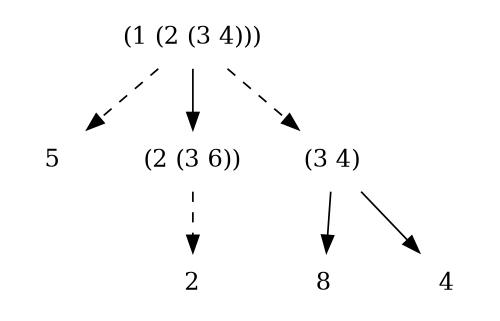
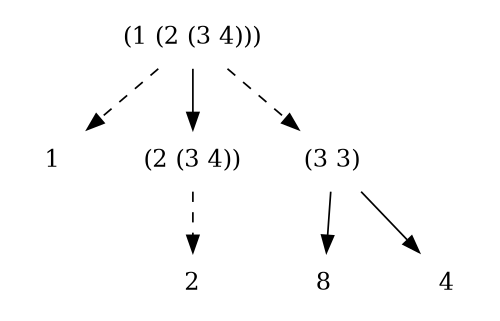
  digraph {
    node [color=brown shape=none]
    edge [style=dashed]
    n1 [color=red label="(1 (2 (3 4)))"]
-   n2 [label=5]
-   n3 [color=darkgreen label="(2 (3 6))"]
-   n4 [color=darkgreen label="(3 4)"]
+   n2 [label=1]
+   n3 [color=darkgreen label="(2 (3 4))"]
+   n4 [color=darkgreen label="(3 3)"]
    n5 [color=darkgreen label=2]
    n6 [label=8]
    n7 [label=4]
    n1 -> n2
    n1 -> n3 [style=solid]
    n1 -> n4
    n3 -> n5
    n4 -> n6 [style=solid]
    n4 -> n7 [style=solid]
  }
